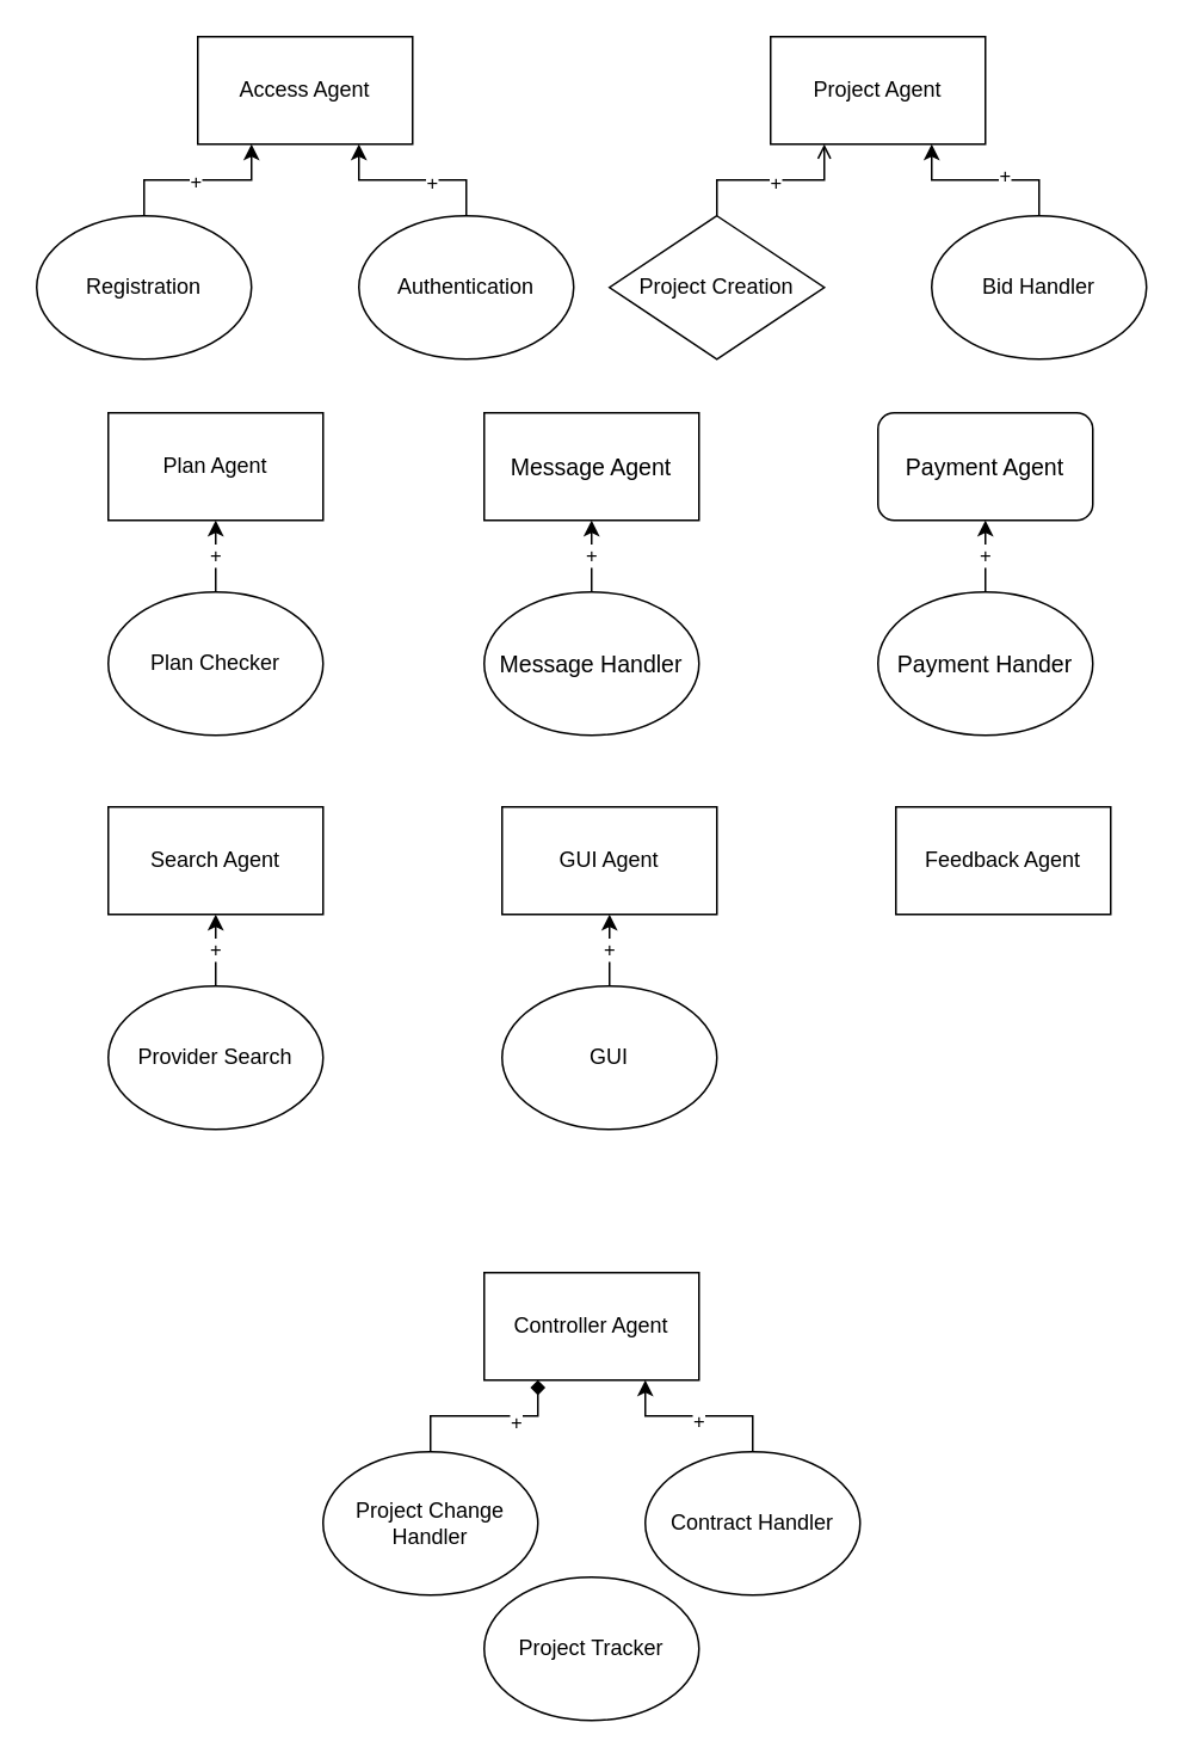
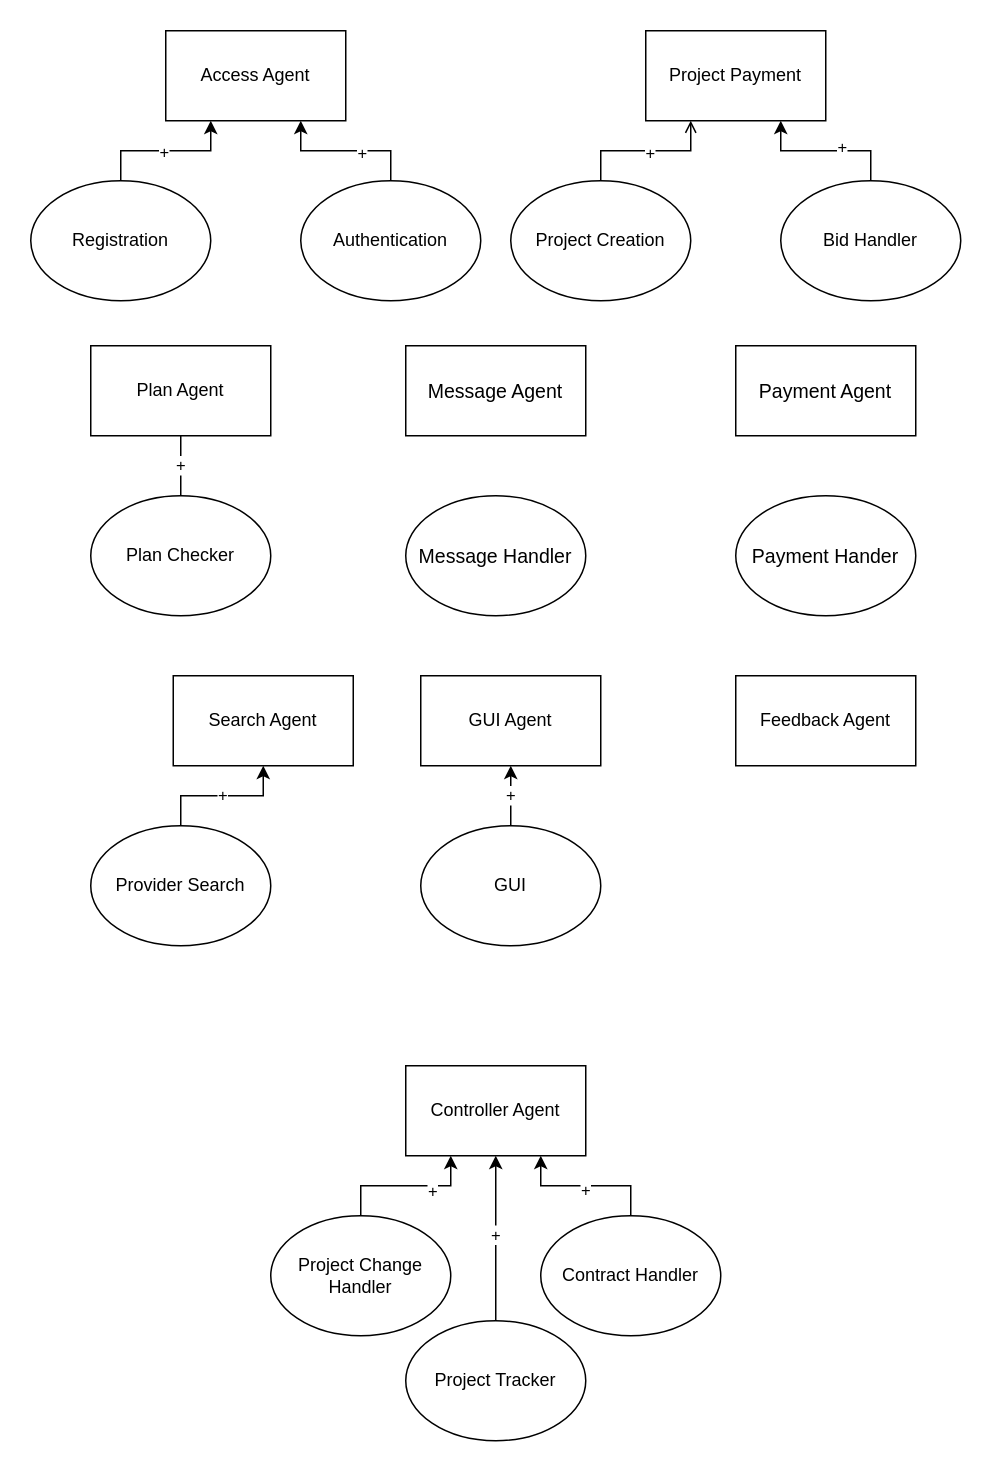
  <mxCell id="0" />
  <mxCell id="1" parent="0" />
  <mxCell id="2" value="Access Agent" style="rounded=0;whiteSpace=wrap;html=1;" vertex="1" parent="1"><mxGeometry x="110" y="20" width="120" height="60" as="geometry" /></mxCell>
  <mxCell id="3" style="edgeStyle=orthogonalEdgeStyle;rounded=0;orthogonalLoop=1;jettySize=auto;html=1;exitX=0.5;exitY=0;exitDx=0;exitDy=0;entryX=0.25;entryY=1;entryDx=0;entryDy=0;" edge="1" parent="1" source="5" target="2"><mxGeometry relative="1" as="geometry"><mxPoint x="130" y="90" as="targetPoint" /></mxGeometry></mxCell>
  <mxCell id="4" value="+" style="edgeLabel;html=1;align=center;verticalAlign=middle;resizable=0;points=[];" vertex="1" connectable="0" parent="3"><mxGeometry x="-0.04" relative="1" as="geometry"><mxPoint as="offset" /></mxGeometry></mxCell>
  <mxCell id="5" value="Registration" style="ellipse;whiteSpace=wrap;html=1;" vertex="1" parent="1"><mxGeometry x="20" y="120" width="120" height="80" as="geometry" /></mxCell>
  <mxCell id="6" style="edgeStyle=orthogonalEdgeStyle;rounded=0;orthogonalLoop=1;jettySize=auto;html=1;exitX=0.5;exitY=0;exitDx=0;exitDy=0;entryX=0.75;entryY=1;entryDx=0;entryDy=0;" edge="1" parent="1" source="8" target="2"><mxGeometry relative="1" as="geometry" /></mxCell>
  <mxCell id="7" value="+" style="edgeLabel;html=1;align=center;verticalAlign=middle;resizable=0;points=[];" vertex="1" connectable="0" parent="6"><mxGeometry x="-0.2" y="1" relative="1" as="geometry"><mxPoint as="offset" /></mxGeometry></mxCell>
  <mxCell id="8" value="Authentication" style="ellipse;whiteSpace=wrap;html=1;" vertex="1" parent="1"><mxGeometry x="200" y="120" width="120" height="80" as="geometry" /></mxCell>
- <mxCell id="9" value="Project Creation" style="rhombus;whiteSpace=wrap;html=1;" vertex="1" parent="1"><mxGeometry x="340" y="120" width="120" height="80" as="geometry" /></mxCell>
+ <mxCell id="9" value="Project Creation" style="ellipse;whiteSpace=wrap;html=1;" vertex="1" parent="1"><mxGeometry x="340" y="120" width="120" height="80" as="geometry" /></mxCell>
  <mxCell id="10" style="edgeStyle=orthogonalEdgeStyle;rounded=0;orthogonalLoop=1;jettySize=auto;html=1;exitX=0.5;exitY=0;exitDx=0;exitDy=0;entryX=0.25;entryY=1;entryDx=0;entryDy=0;endArrow=open;" edge="1" source="9" target="12" parent="1"><mxGeometry relative="1" as="geometry"><mxPoint x="450" y="90" as="targetPoint" /></mxGeometry></mxCell>
  <mxCell id="11" value="+" style="edgeLabel;html=1;align=center;verticalAlign=middle;resizable=0;points=[];" vertex="1" connectable="0" parent="10"><mxGeometry x="0.04" y="-1" relative="1" as="geometry"><mxPoint as="offset" /></mxGeometry></mxCell>
- <mxCell id="12" value="Project Agent" style="rounded=0;whiteSpace=wrap;html=1;" vertex="1" parent="1"><mxGeometry x="430" y="20" width="120" height="60" as="geometry" /></mxCell>
+ <mxCell id="12" value="Project Payment" style="rounded=0;whiteSpace=wrap;html=1;" vertex="1" parent="1"><mxGeometry x="430" y="20" width="120" height="60" as="geometry" /></mxCell>
  <mxCell id="13" style="edgeStyle=orthogonalEdgeStyle;rounded=0;orthogonalLoop=1;jettySize=auto;html=1;exitX=0.5;exitY=0;exitDx=0;exitDy=0;entryX=0.75;entryY=1;entryDx=0;entryDy=0;" edge="1" source="15" target="12" parent="1"><mxGeometry relative="1" as="geometry" /></mxCell>
  <mxCell id="14" value="+" style="edgeLabel;html=1;align=center;verticalAlign=middle;resizable=0;points=[];" vertex="1" connectable="0" parent="13"><mxGeometry x="-0.2" y="-3" relative="1" as="geometry"><mxPoint as="offset" /></mxGeometry></mxCell>
  <mxCell id="15" value="Bid Handler" style="ellipse;whiteSpace=wrap;html=1;" vertex="1" parent="1"><mxGeometry x="520" y="120" width="120" height="80" as="geometry" /></mxCell>
  <mxCell id="16" value="Plan Agent" style="rounded=0;whiteSpace=wrap;html=1;" vertex="1" parent="1"><mxGeometry x="60" y="230" width="120" height="60" as="geometry" /></mxCell>
- <mxCell id="17" value="+" style="edgeStyle=orthogonalEdgeStyle;rounded=0;orthogonalLoop=1;jettySize=auto;html=1;exitX=0.5;exitY=0;exitDx=0;exitDy=0;entryX=0.5;entryY=1;entryDx=0;entryDy=0;" edge="1" source="18" target="16" parent="1"><mxGeometry relative="1" as="geometry"><mxPoint x="90" y="310" as="targetPoint" /><Array as="points" /></mxGeometry></mxCell>
+ <mxCell id="17" value="+" style="edgeStyle=orthogonalEdgeStyle;rounded=0;orthogonalLoop=1;jettySize=auto;html=1;exitX=0.5;exitY=0;exitDx=0;exitDy=0;entryX=0.5;entryY=1;entryDx=0;entryDy=0;endArrow=none;" edge="1" source="18" target="16" parent="1"><mxGeometry relative="1" as="geometry"><mxPoint x="90" y="310" as="targetPoint" /><Array as="points" /></mxGeometry></mxCell>
  <mxCell id="18" value="Plan Checker" style="ellipse;whiteSpace=wrap;html=1;" vertex="1" parent="1"><mxGeometry x="60" y="330" width="120" height="80" as="geometry" /></mxCell>
- <mxCell id="19" value="Feedback Agent" style="rounded=0;whiteSpace=wrap;html=1;" vertex="1" parent="1"><mxGeometry x="500" y="450" width="120" height="60" as="geometry" /></mxCell>
+ <mxCell id="19" value="Feedback Agent" style="rounded=0;whiteSpace=wrap;html=1;" vertex="1" parent="1"><mxGeometry x="490" y="450" width="120" height="60" as="geometry" /></mxCell>
  <mxCell id="20" value="&lt;span style=&quot;font-family: &amp;#34;arial&amp;#34; ; font-size: 13px ; background-color: rgb(255 , 255 , 255)&quot;&gt;Payment Hander&lt;/span&gt;" style="ellipse;whiteSpace=wrap;html=1;" vertex="1" parent="1"><mxGeometry x="490" y="330" width="120" height="80" as="geometry" /></mxCell>
- <mxCell id="21" value="+" style="edgeStyle=orthogonalEdgeStyle;rounded=0;orthogonalLoop=1;jettySize=auto;html=1;exitX=0.5;exitY=0;exitDx=0;exitDy=0;entryX=0.5;entryY=1;entryDx=0;entryDy=0;" edge="1" source="20" target="22" parent="1"><mxGeometry relative="1" as="geometry"><mxPoint x="520" y="310" as="targetPoint" /><Array as="points" /></mxGeometry></mxCell>
- <mxCell id="22" value="&lt;span style=&quot;font-family: &amp;#34;arial&amp;#34; ; font-size: 13px ; background-color: rgb(255 , 255 , 255)&quot;&gt;Payment Agent&lt;/span&gt;" style="whiteSpace=wrap;html=1;rounded=1;" vertex="1" parent="1"><mxGeometry x="490" y="230" width="120" height="60" as="geometry" /></mxCell>
+ <mxCell id="22" value="&lt;span style=&quot;font-family: &amp;#34;arial&amp;#34; ; font-size: 13px ; background-color: rgb(255 , 255 , 255)&quot;&gt;Payment Agent&lt;/span&gt;" style="rounded=0;whiteSpace=wrap;html=1;" vertex="1" parent="1"><mxGeometry x="490" y="230" width="120" height="60" as="geometry" /></mxCell>
  <mxCell id="23" value="&lt;span style=&quot;font-family: &amp;#34;arial&amp;#34; ; font-size: 13px ; background-color: rgb(255 , 255 , 255)&quot;&gt;Message Handler&lt;/span&gt;" style="ellipse;whiteSpace=wrap;html=1;" vertex="1" parent="1"><mxGeometry x="270" y="330" width="120" height="80" as="geometry" /></mxCell>
- <mxCell id="24" value="+" style="edgeStyle=orthogonalEdgeStyle;rounded=0;orthogonalLoop=1;jettySize=auto;html=1;exitX=0.5;exitY=0;exitDx=0;exitDy=0;entryX=0.5;entryY=1;entryDx=0;entryDy=0;" edge="1" source="23" target="25" parent="1"><mxGeometry relative="1" as="geometry"><mxPoint x="300" y="310" as="targetPoint" /><Array as="points" /></mxGeometry></mxCell>
  <mxCell id="25" value="&lt;span style=&quot;font-family: &amp;#34;arial&amp;#34; ; font-size: 13px ; background-color: rgb(255 , 255 , 255)&quot;&gt;Message Agent&lt;/span&gt;" style="rounded=0;whiteSpace=wrap;html=1;" vertex="1" parent="1"><mxGeometry x="270" y="230" width="120" height="60" as="geometry" /></mxCell>
  <mxCell id="26" value="GUI Agent" style="rounded=0;whiteSpace=wrap;html=1;" vertex="1" parent="1"><mxGeometry x="280" y="450" width="120" height="60" as="geometry" /></mxCell>
  <mxCell id="27" value="+" style="edgeStyle=orthogonalEdgeStyle;rounded=0;orthogonalLoop=1;jettySize=auto;html=1;exitX=0.5;exitY=0;exitDx=0;exitDy=0;entryX=0.5;entryY=1;entryDx=0;entryDy=0;" edge="1" source="28" target="26" parent="1"><mxGeometry relative="1" as="geometry"><mxPoint x="310" y="530" as="targetPoint" /><Array as="points" /></mxGeometry></mxCell>
  <mxCell id="28" value="GUI" style="ellipse;whiteSpace=wrap;html=1;" vertex="1" parent="1"><mxGeometry x="280" y="550" width="120" height="80" as="geometry" /></mxCell>
- <mxCell id="29" value="Search Agent" style="rounded=0;whiteSpace=wrap;html=1;" vertex="1" parent="1"><mxGeometry x="60" y="450" width="120" height="60" as="geometry" /></mxCell>
+ <mxCell id="29" value="Search Agent" style="rounded=0;whiteSpace=wrap;html=1;" vertex="1" parent="1"><mxGeometry x="115" y="450" width="120" height="60" as="geometry" /></mxCell>
  <mxCell id="30" value="+" style="edgeStyle=orthogonalEdgeStyle;rounded=0;orthogonalLoop=1;jettySize=auto;html=1;exitX=0.5;exitY=0;exitDx=0;exitDy=0;entryX=0.5;entryY=1;entryDx=0;entryDy=0;" edge="1" source="31" target="29" parent="1"><mxGeometry relative="1" as="geometry"><mxPoint x="90" y="530" as="targetPoint" /><Array as="points" /></mxGeometry></mxCell>
  <mxCell id="31" value="Provider Search" style="ellipse;whiteSpace=wrap;html=1;" vertex="1" parent="1"><mxGeometry x="60" y="550" width="120" height="80" as="geometry" /></mxCell>
  <mxCell id="32" value="Project Change Handler&lt;br&gt;" style="ellipse;whiteSpace=wrap;html=1;" vertex="1" parent="1"><mxGeometry x="180" y="810" width="120" height="80" as="geometry" /></mxCell>
- <mxCell id="33" style="edgeStyle=orthogonalEdgeStyle;rounded=0;orthogonalLoop=1;jettySize=auto;html=1;exitX=0.5;exitY=0;exitDx=0;exitDy=0;entryX=0.25;entryY=1;entryDx=0;entryDy=0;endArrow=diamond;" edge="1" source="32" target="35" parent="1"><mxGeometry relative="1" as="geometry"><mxPoint x="290" y="780" as="targetPoint" /></mxGeometry></mxCell>
+ <mxCell id="33" style="edgeStyle=orthogonalEdgeStyle;rounded=0;orthogonalLoop=1;jettySize=auto;html=1;exitX=0.5;exitY=0;exitDx=0;exitDy=0;entryX=0.25;entryY=1;entryDx=0;entryDy=0;" edge="1" source="32" target="35" parent="1"><mxGeometry relative="1" as="geometry"><mxPoint x="290" y="780" as="targetPoint" /></mxGeometry></mxCell>
  <mxCell id="34" value="+" style="edgeLabel;html=1;align=center;verticalAlign=middle;resizable=0;points=[];" vertex="1" connectable="0" parent="33"><mxGeometry x="0.34" y="-3" relative="1" as="geometry"><mxPoint as="offset" /></mxGeometry></mxCell>
  <mxCell id="35" value="Controller Agent" style="rounded=0;whiteSpace=wrap;html=1;" vertex="1" parent="1"><mxGeometry x="270" y="710" width="120" height="60" as="geometry" /></mxCell>
  <mxCell id="36" style="edgeStyle=orthogonalEdgeStyle;rounded=0;orthogonalLoop=1;jettySize=auto;html=1;exitX=0.5;exitY=0;exitDx=0;exitDy=0;entryX=0.75;entryY=1;entryDx=0;entryDy=0;" edge="1" source="38" target="35" parent="1"><mxGeometry relative="1" as="geometry" /></mxCell>
  <mxCell id="37" value="+" style="edgeLabel;html=1;align=center;verticalAlign=middle;resizable=0;points=[];" vertex="1" connectable="0" parent="36"><mxGeometry x="0.02" y="2" relative="1" as="geometry"><mxPoint as="offset" /></mxGeometry></mxCell>
  <mxCell id="38" value="Contract Handler" style="ellipse;whiteSpace=wrap;html=1;" vertex="1" parent="1"><mxGeometry x="360" y="810" width="120" height="80" as="geometry" /></mxCell>
  <mxCell id="39" value="Project Tracker" style="ellipse;whiteSpace=wrap;html=1;" vertex="1" parent="1"><mxGeometry x="270" y="880" width="120" height="80" as="geometry" /></mxCell>
+ <mxCell id="40" style="edgeStyle=orthogonalEdgeStyle;rounded=0;orthogonalLoop=1;jettySize=auto;html=1;exitX=0.5;exitY=0;exitDx=0;exitDy=0;entryX=0.5;entryY=1;entryDx=0;entryDy=0;" edge="1" source="39" parent="1" target="35"><mxGeometry relative="1" as="geometry"><mxPoint x="320" y="800" as="targetPoint" /></mxGeometry></mxCell>
+ <mxCell id="41" value="+" style="edgeLabel;html=1;align=center;verticalAlign=middle;resizable=0;points=[];" vertex="1" connectable="0" parent="40"><mxGeometry x="0.054" y="1" relative="1" as="geometry"><mxPoint as="offset" /></mxGeometry></mxCell>
